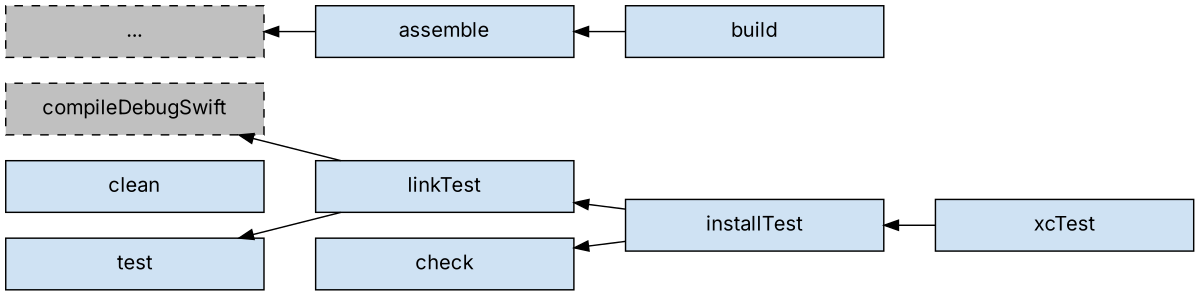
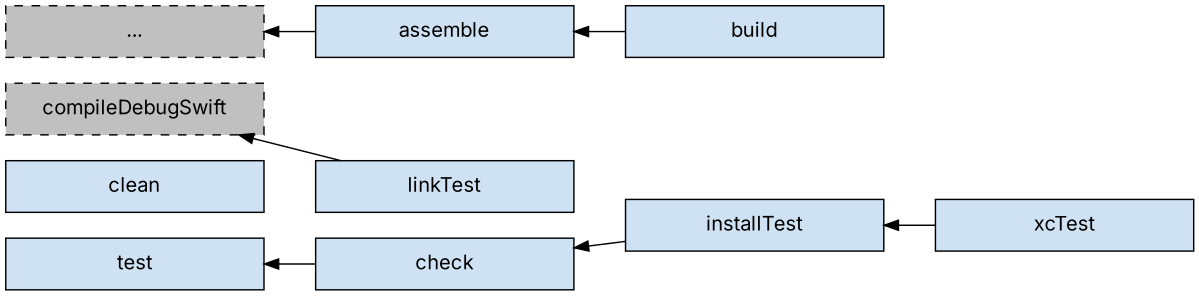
  digraph {
    fontname=Inter
    rankdir=LR
    node [fillcolor="#cfe2f3" fixedsize=true fontname=Inter shape=rectangle style=filled]
    edge [fontname=Inter dir=back]
    compileDebugSwift [fillcolor=grey height=0.5 style="dashed,filled" width=2.5]
    clean [height=0.5 width=2.5]
    linkTest [height=0.5 width=2.5]
    installTest [height=0.5 width=2.5]
    xcTest [height=0.5 width=2.5]
    test [height=0.5 width=2.5]
    check [height=0.5 width=2.5]
    build [height=0.5 width=2.5]
    assemble [height=0.5 width=2.5]
    n10 [fillcolor=grey height=0.5 label="..." style="dashed,filled" width=2.5]
    subgraph sub_1 {
      rank=same
      compileDebugSwift
      clean
    }
    compileDebugSwift -> clean [style=invis dir=""]
    compileDebugSwift -> linkTest
-   linkTest -> installTest
    installTest -> xcTest
-   test -> linkTest
+   test -> check
    check -> installTest
    assemble -> build
    n10 -> assemble
  }
